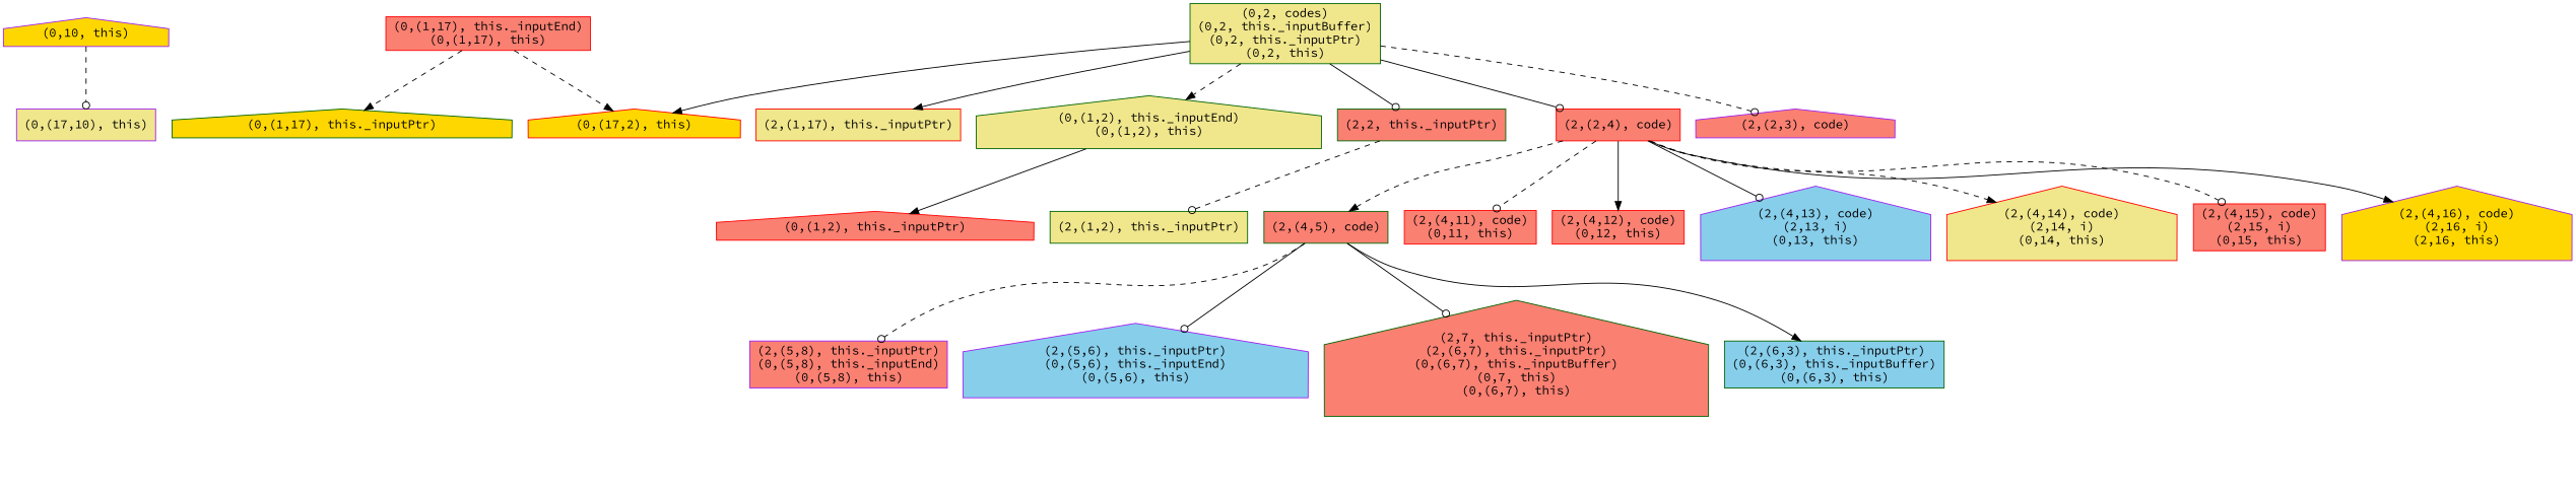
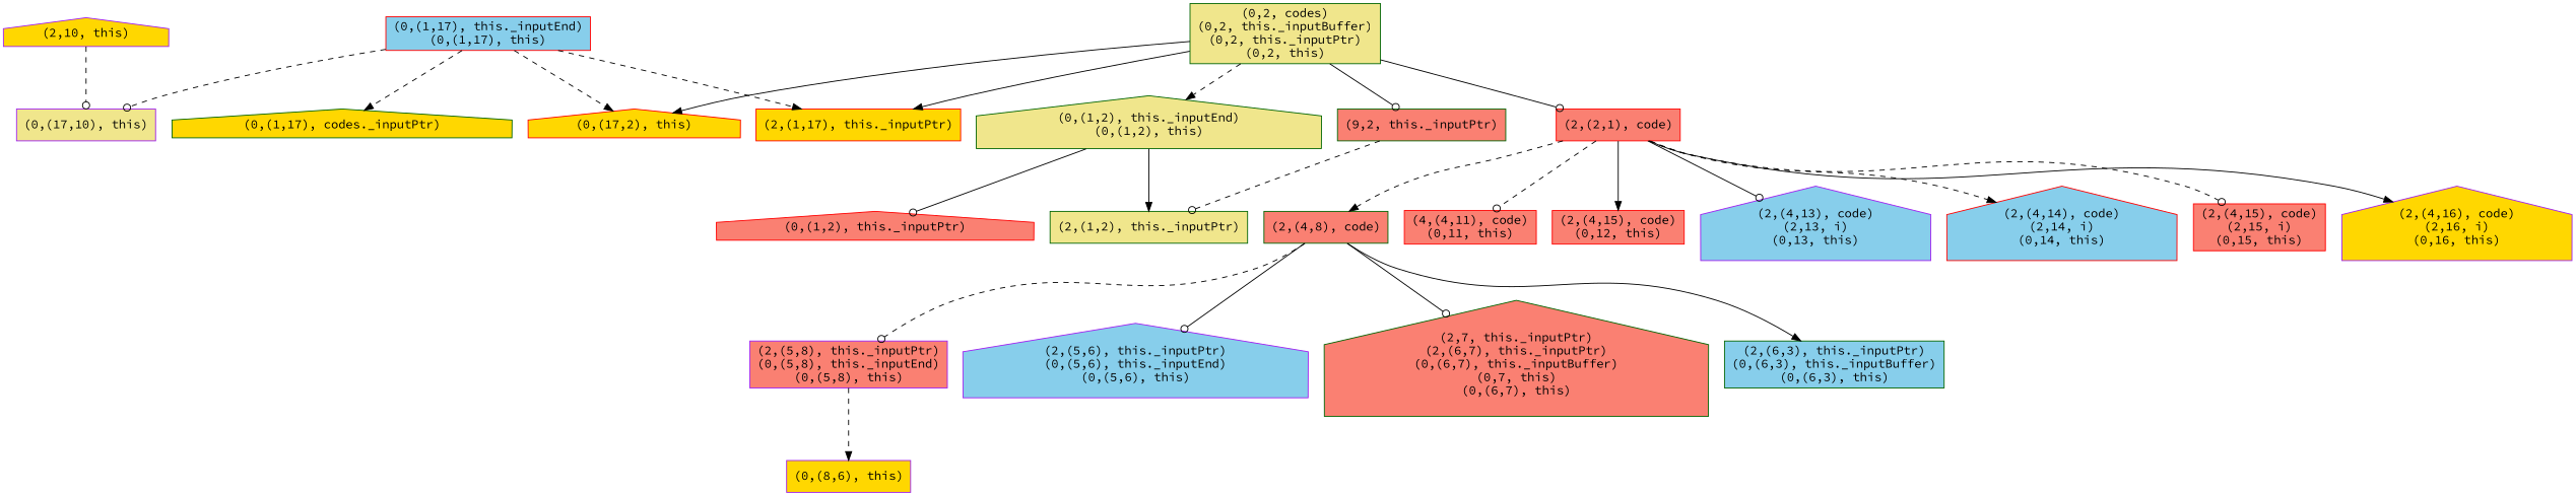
  digraph {
    fontname="Source Code Pro"
    node [color=red fillcolor=salmon fontname="Source Code Pro" shape=box style=filled]
    edge [arrowhead=normal fontname="Source Code Pro" style=dashed]
    n1 [fillcolor=gold label="(0,(17,2), this)" shape=house]
    n2 [color=purple fillcolor=khaki label="(0,(17,10), this)"]
-   n3 [color=darkgreen fillcolor=gold label="(0,(1,17), this._inputPtr)" shape=house]
-   n4 [fillcolor=khaki label="(2,(1,17), this._inputPtr)"]
-   n5 [label="(0,(1,17), this._inputEnd)\n(0,(1,17), this)"]
+   n3 [color=darkgreen fillcolor=gold label="(0,(1,17), codes._inputPtr)" shape=house]
+   n4 [fillcolor=gold label="(2,(1,17), this._inputPtr)"]
+   n5 [fillcolor=skyblue label="(0,(1,17), this._inputEnd)\n(0,(1,17), this)"]
    n6 [label="(0,(1,2), this._inputPtr)" shape=house]
    n7 [color=darkgreen fillcolor=khaki label="(2,(1,2), this._inputPtr)"]
    n8 [color=darkgreen fillcolor=khaki label="(0,(1,2), this._inputEnd)\n(0,(1,2), this)" shape=house]
+   n9 [color=purple fillcolor=gold label="(0,(8,6), this)"]
    n10 [color=purple label="(2,(5,8), this._inputPtr)\n(0,(5,8), this._inputEnd)\n(0,(5,8), this)"]
    n11 [color=purple fillcolor=skyblue label="(2,(5,6), this._inputPtr)\n(0,(5,6), this._inputEnd)\n(0,(5,6), this)" shape=house]
    n12 [color=darkgreen label="(2,7, this._inputPtr)\n(2,(6,7), this._inputPtr)\n(0,(6,7), this._inputBuffer)\n(0,7, this)\n(0,(6,7), this)" shape=house]
    n13 [color=darkgreen fillcolor=skyblue label="(2,(6,3), this._inputPtr)\n(0,(6,3), this._inputBuffer)\n(0,(6,3), this)"]
-   n14 [label="(2,(4,11), code)\n(0,11, this)"]
-   n15 [label="(2,(4,12), code)\n(0,12, this)"]
+   n14 [label="(4,(4,11), code)\n(0,11, this)"]
+   n15 [label="(2,(4,15), code)\n(0,12, this)"]
    n16 [color=purple fillcolor=skyblue label="(2,(4,13), code)\n(2,13, i)\n(0,13, this)" shape=house]
-   n17 [fillcolor=khaki label="(2,(4,14), code)\n(2,14, i)\n(0,14, this)" shape=house]
+   n17 [fillcolor=skyblue label="(2,(4,14), code)\n(2,14, i)\n(0,14, this)" shape=house]
    n18 [label="(2,(4,15), code)\n(2,15, i)\n(0,15, this)"]
-   n19 [color=purple fillcolor=gold label="(2,(4,16), code)\n(2,16, i)\n(2,16, this)" shape=house]
-   n20 [color=darkgreen label="(2,2, this._inputPtr)"]
-   n21 [color=darkgreen label="(2,(4,5), code)"]
-   n22 [label="(2,(2,4), code)"]
-   n23 [color=purple label="(2,(2,3), code)" shape=house]
+   n19 [color=purple fillcolor=gold label="(2,(4,16), code)\n(2,16, i)\n(0,16, this)" shape=house]
+   n20 [color=darkgreen label="(9,2, this._inputPtr)"]
+   n21 [color=darkgreen label="(2,(4,8), code)"]
+   n22 [label="(2,(2,1), code)"]
    n24 [color=darkgreen fillcolor=khaki label="(0,2, codes)\n(0,2, this._inputBuffer)\n(0,2, this._inputPtr)\n(0,2, this)"]
-   n25 [color=purple fillcolor=gold label="(0,10, this)" shape=house]
+   n25 [color=purple fillcolor=gold label="(2,10, this)" shape=house]
    n5 -> n1
+   n5 -> n2 [arrowhead=odot]
    n5 -> n3
-   n8 -> n6 [style=solid]
+   n5 -> n4
+   n8 -> n6 [arrowhead=odot style=solid]
+   n8 -> n7 [style=solid]
+   n10 -> n9
    n20 -> n7 [arrowhead=odot]
    n21 -> n10 [arrowhead=odot]
    n21 -> n11 [arrowhead=odot style=solid]
    n21 -> n12 [arrowhead=odot style=solid]
    n21 -> n13 [style=solid]
    n22 -> n14 [arrowhead=odot]
    n22 -> n15 [style=solid]
    n22 -> n16 [arrowhead=odot style=solid]
    n22 -> n17
    n22 -> n18 [arrowhead=odot]
    n22 -> n19 [style=solid]
    n22 -> n21
    n24 -> n1 [style=solid]
    n24 -> n4 [style=solid]
    n24 -> n8
    n24 -> n20 [arrowhead=odot style=solid]
    n24 -> n22 [arrowhead=odot style=solid]
-   n24 -> n23 [arrowhead=odot]
    n25 -> n2 [arrowhead=odot]
  }
